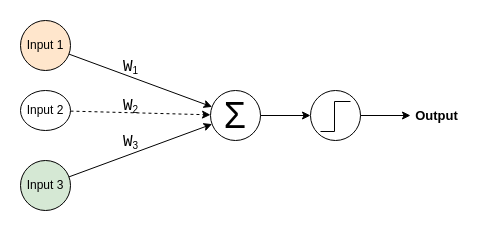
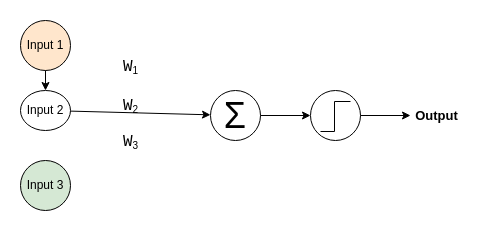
  <mxCell id="0" />
  <mxCell id="1" parent="0" />
  <mxCell id="2" value="Input 1" style="ellipse;whiteSpace=wrap;html=1;aspect=fixed;fillColor=#ffe6cc;" vertex="1" parent="1"><mxGeometry x="20" y="20" width="50" height="50" as="geometry" /></mxCell>
  <mxCell id="3" value="Input 2" style="ellipse;whiteSpace=wrap;html=1;aspect=fixed;" vertex="1" parent="1"><mxGeometry x="20" y="90" width="50" height="40" as="geometry" /></mxCell>
  <mxCell id="4" value="Input 3" style="ellipse;whiteSpace=wrap;html=1;aspect=fixed;fillColor=#d5e8d4;" vertex="1" parent="1"><mxGeometry x="20" y="160" width="50" height="50" as="geometry" /></mxCell>
  <mxCell id="5" value="&lt;a href=&quot;https://pt.wikipedia.org/wiki/%CE%A3&quot; style=&quot;font-family: &amp;#34;arial&amp;#34; , sans-serif ; text-align: left ; background-color: rgb(255 , 255 , 255)&quot;&gt;&lt;h3 class=&quot;LC20lb DKV0Md&quot; style=&quot;font-weight: normal ; margin: 0px 0px 3px ; padding: 5px 0px 0px ; display: inline-block ; line-height: 1.3&quot;&gt;&lt;font color=&quot;#000000&quot; style=&quot;font-size: 36px&quot;&gt;Σ&lt;/font&gt;&lt;/h3&gt;&lt;/a&gt;" style="ellipse;whiteSpace=wrap;html=1;aspect=fixed;" vertex="1" parent="1"><mxGeometry x="210" y="90" width="50" height="50" as="geometry" /></mxCell>
- <mxCell id="6" value="" style="endArrow=classic;html=1;" edge="1" parent="1" source="2" target="5"><mxGeometry width="50" height="50" relative="1" as="geometry"><mxPoint x="210" y="110" as="sourcePoint" /><mxPoint x="260" y="60" as="targetPoint" /></mxGeometry></mxCell>
- <mxCell id="7" value="" style="endArrow=classic;html=1;dashed=1;" edge="1" parent="1" source="3" target="5"><mxGeometry width="50" height="50" relative="1" as="geometry"><mxPoint x="210" y="110" as="sourcePoint" /><mxPoint x="260" y="60" as="targetPoint" /></mxGeometry></mxCell>
- <mxCell id="8" value="" style="endArrow=classic;html=1;" edge="1" parent="1" source="4" target="5"><mxGeometry width="50" height="50" relative="1" as="geometry"><mxPoint x="210" y="110" as="sourcePoint" /><mxPoint x="260" y="60" as="targetPoint" /></mxGeometry></mxCell>
+ <mxCell id="6" value="" style="endArrow=classic;html=1;" edge="1" parent="1" source="2" target="3"><mxGeometry width="50" height="50" relative="1" as="geometry"><mxPoint x="210" y="110" as="sourcePoint" /><mxPoint x="260" y="60" as="targetPoint" /></mxGeometry></mxCell>
+ <mxCell id="7" value="" style="endArrow=classic;html=1;" edge="1" parent="1" source="3" target="5"><mxGeometry width="50" height="50" relative="1" as="geometry"><mxPoint x="210" y="110" as="sourcePoint" /><mxPoint x="260" y="60" as="targetPoint" /></mxGeometry></mxCell>
  <mxCell id="9" value="&lt;font style=&quot;font-size: 16px&quot; face=&quot;Courier New&quot;&gt;W&lt;/font&gt;&lt;sub&gt;&lt;font style=&quot;font-size: 10px&quot;&gt;1&lt;/font&gt;&lt;/sub&gt;" style="text;html=1;align=center;verticalAlign=middle;resizable=0;points=[];autosize=1;fontSize=12;" vertex="1" parent="1"><mxGeometry x="115" y="57" width="30" height="20" as="geometry" /></mxCell>
  <mxCell id="10" value="&lt;font style=&quot;font-size: 16px&quot; face=&quot;Courier New&quot;&gt;W&lt;/font&gt;&lt;sub&gt;&lt;font style=&quot;font-size: 10px&quot;&gt;2&lt;/font&gt;&lt;/sub&gt;" style="text;html=1;align=center;verticalAlign=middle;resizable=0;points=[];autosize=1;fontSize=12;" vertex="1" parent="1"><mxGeometry x="115" y="96" width="30" height="20" as="geometry" /></mxCell>
  <mxCell id="11" value="&lt;font style=&quot;font-size: 16px&quot; face=&quot;Courier New&quot;&gt;W&lt;/font&gt;&lt;sub&gt;&lt;font style=&quot;font-size: 10px&quot;&gt;3&lt;/font&gt;&lt;/sub&gt;" style="text;html=1;align=center;verticalAlign=middle;resizable=0;points=[];autosize=1;fontSize=12;" vertex="1" parent="1"><mxGeometry x="115" y="132" width="30" height="20" as="geometry" /></mxCell>
  <mxCell id="12" value="" style="ellipse;whiteSpace=wrap;html=1;aspect=fixed;" vertex="1" parent="1"><mxGeometry x="310" y="90" width="50" height="50" as="geometry" /></mxCell>
  <mxCell id="13" value="" style="endArrow=none;html=1;fontSize=12;rounded=0;" edge="1" parent="1"><mxGeometry width="50" height="50" relative="1" as="geometry"><mxPoint x="320" y="131" as="sourcePoint" /><mxPoint x="350" y="101" as="targetPoint" /><Array as="points"><mxPoint x="334" y="131" /><mxPoint x="334" y="101" /></Array></mxGeometry></mxCell>
  <mxCell id="14" value="" style="endArrow=classic;html=1;fontSize=12;" edge="1" parent="1" source="5" target="12"><mxGeometry width="50" height="50" relative="1" as="geometry"><mxPoint x="210" y="120" as="sourcePoint" /><mxPoint x="260" y="70" as="targetPoint" /></mxGeometry></mxCell>
  <mxCell id="15" value="" style="endArrow=classic;html=1;fontSize=12;" edge="1" parent="1" source="12"><mxGeometry width="50" height="50" relative="1" as="geometry"><mxPoint x="210" y="120" as="sourcePoint" /><mxPoint x="410" y="115" as="targetPoint" /></mxGeometry></mxCell>
  <mxCell id="16" value="&lt;font style=&quot;font-size: 13px&quot;&gt;&lt;b&gt;Output&lt;/b&gt;&lt;/font&gt;" style="text;html=1;align=center;verticalAlign=middle;resizable=0;points=[];autosize=1;fontSize=12;" vertex="1" parent="1"><mxGeometry x="406" y="105" width="60" height="20" as="geometry" /></mxCell>
